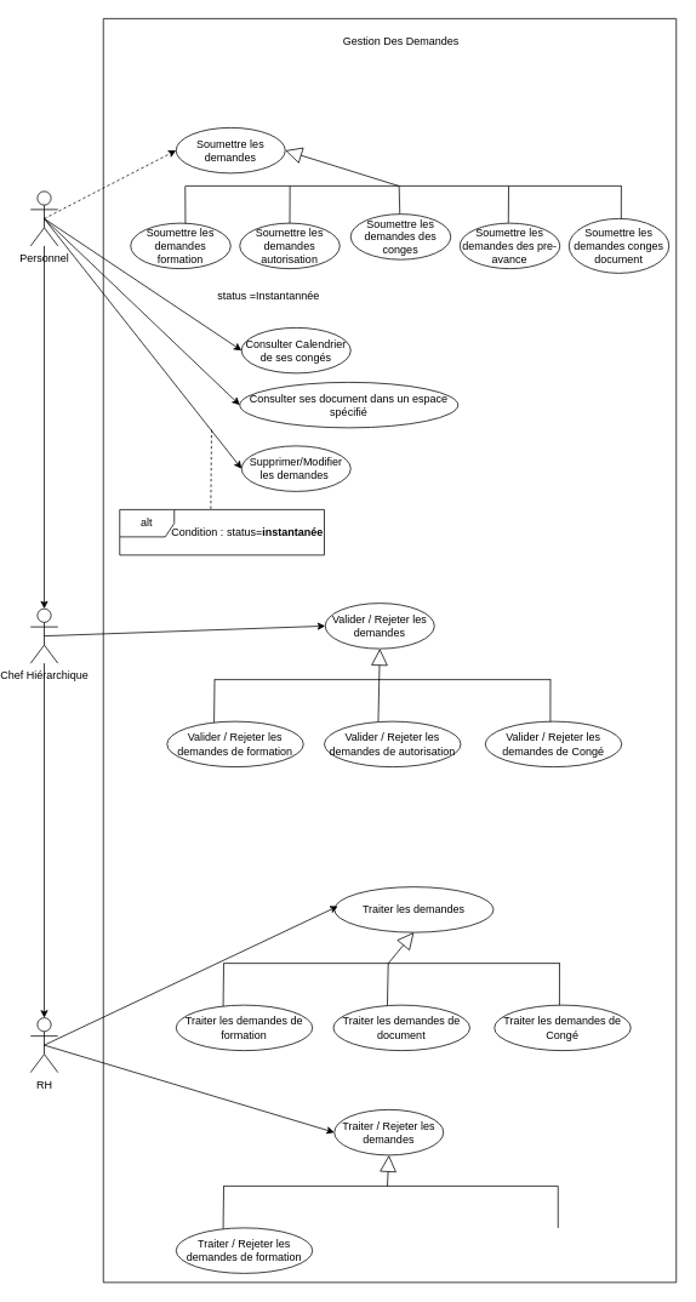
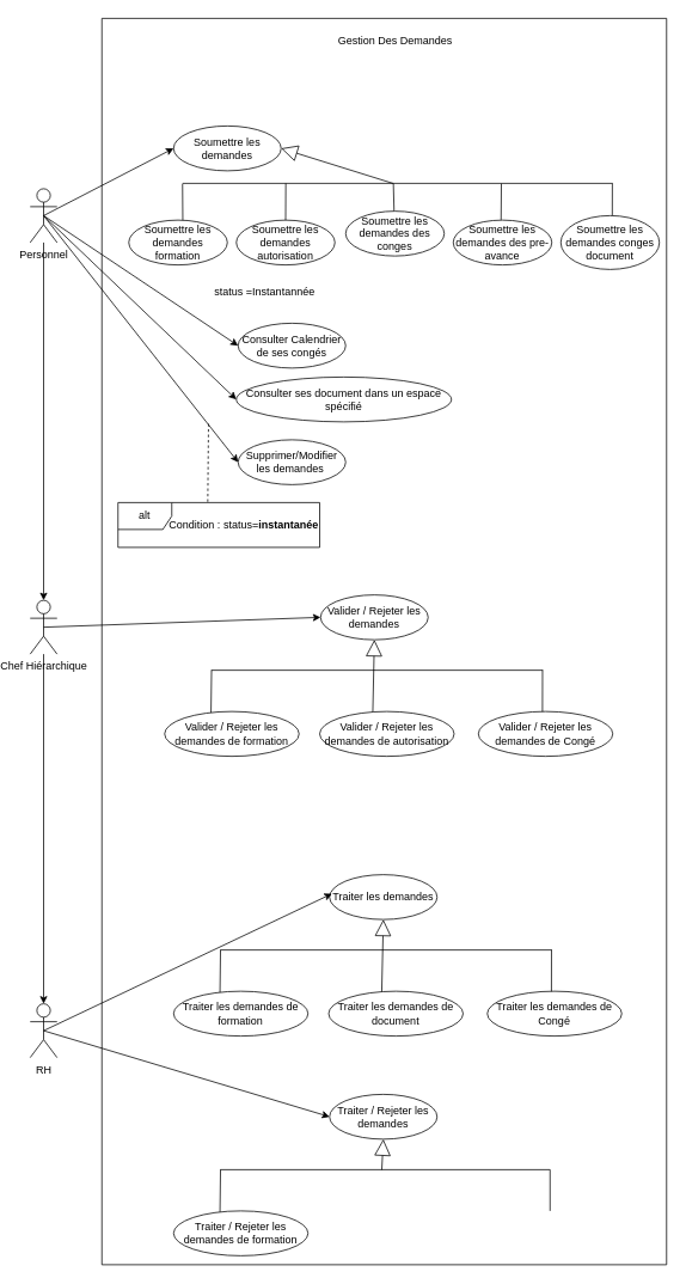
  <mxCell id="0" />
  <mxCell id="1" parent="0" />
  <mxCell id="2" value="" style="swimlane;startSize=0;" vertex="1" parent="1"><mxGeometry x="100" y="20" width="630" height="1390" as="geometry" /></mxCell>
  <mxCell id="3" value="Gestion Des Demandes" style="text;html=1;align=center;verticalAlign=middle;resizable=0;points=[];autosize=1;strokeColor=none;fillColor=none;" vertex="1" parent="2"><mxGeometry x="252" y="10" width="150" height="30" as="geometry" /></mxCell>
  <mxCell id="4" value="Soumettre les demandes des conges" style="ellipse;whiteSpace=wrap;html=1;strokeWidth=1;fontSize=12;" vertex="1" parent="2"><mxGeometry x="272" y="215" width="110" height="50" as="geometry" /></mxCell>
  <mxCell id="5" value="Soumettre les demandes autorisation" style="ellipse;whiteSpace=wrap;html=1;strokeWidth=1;fontSize=12;" vertex="1" parent="2"><mxGeometry x="150" y="225" width="110" height="50" as="geometry" /></mxCell>
  <mxCell id="6" value="Soumettre les demandes formation" style="ellipse;whiteSpace=wrap;html=1;strokeWidth=1;fontSize=12;" vertex="1" parent="2"><mxGeometry x="30" y="225" width="110" height="50" as="geometry" /></mxCell>
  <mxCell id="7" value="Soumettre les demandes des pre-avance" style="ellipse;whiteSpace=wrap;html=1;strokeWidth=1;fontSize=12;" vertex="1" parent="2"><mxGeometry x="392" y="225" width="110" height="50" as="geometry" /></mxCell>
  <mxCell id="8" value="Soumettre les demandes conges document" style="ellipse;whiteSpace=wrap;html=1;strokeWidth=1;fontSize=12;" vertex="1" parent="2"><mxGeometry x="512" y="220" width="110" height="60" as="geometry" /></mxCell>
  <mxCell id="9" value="Soumettre les demandes" style="ellipse;whiteSpace=wrap;html=1;" vertex="1" parent="2"><mxGeometry x="80" y="120" width="120" height="50" as="geometry" /></mxCell>
  <mxCell id="10" value="" style="endArrow=block;endSize=16;endFill=0;html=1;rounded=0;exitX=0.49;exitY=0.52;exitDx=0;exitDy=0;exitPerimeter=0;entryX=1;entryY=0.5;entryDx=0;entryDy=0;strokeWidth=1;fontSize=12;" edge="1" parent="2" source="11" target="9"><mxGeometry x="0.087" y="10" width="160" relative="1" as="geometry"><mxPoint x="334" y="300" as="sourcePoint" /><mxPoint x="191" y="160" as="targetPoint" /><mxPoint as="offset" /></mxGeometry></mxCell>
  <mxCell id="11" value="" style="line;strokeWidth=1;fillColor=none;align=left;verticalAlign=middle;spacingTop=-1;spacingLeft=3;spacingRight=3;rotatable=0;labelPosition=right;points=[];portConstraint=eastwest;strokeColor=inherit;fontSize=12;" vertex="1" parent="2"><mxGeometry x="90" y="180" width="480" height="8" as="geometry" /></mxCell>
  <mxCell id="12" value="" style="endArrow=none;html=1;rounded=0;entryX=0.49;entryY=0.52;entryDx=0;entryDy=0;entryPerimeter=0;exitX=0.491;exitY=-0.005;exitDx=0;exitDy=0;exitPerimeter=0;" edge="1" parent="2" source="4" target="11"><mxGeometry width="50" height="50" relative="1" as="geometry"><mxPoint x="270" y="260" as="sourcePoint" /><mxPoint x="320" y="210" as="targetPoint" /></mxGeometry></mxCell>
  <mxCell id="13" value="" style="endArrow=none;html=1;rounded=0;entryX=0;entryY=0.56;entryDx=0;entryDy=0;entryPerimeter=0;exitX=0.548;exitY=0.003;exitDx=0;exitDy=0;exitPerimeter=0;" edge="1" parent="2" source="6" target="11"><mxGeometry width="50" height="50" relative="1" as="geometry"><mxPoint x="110" y="270" as="sourcePoint" /><mxPoint x="160" y="220" as="targetPoint" /></mxGeometry></mxCell>
  <mxCell id="14" value="" style="endArrow=none;html=1;rounded=0;entryX=0.24;entryY=0.5;entryDx=0;entryDy=0;entryPerimeter=0;exitX=0.5;exitY=0;exitDx=0;exitDy=0;" edge="1" parent="2" source="5" target="11"><mxGeometry width="50" height="50" relative="1" as="geometry"><mxPoint x="290" y="270" as="sourcePoint" /><mxPoint x="340" y="220" as="targetPoint" /></mxGeometry></mxCell>
  <mxCell id="15" value="" style="endArrow=none;html=1;rounded=0;entryX=0.999;entryY=0.522;entryDx=0;entryDy=0;entryPerimeter=0;exitX=0.522;exitY=-0.009;exitDx=0;exitDy=0;exitPerimeter=0;" edge="1" parent="2" source="8" target="11"><mxGeometry width="50" height="50" relative="1" as="geometry"><mxPoint x="490" y="250" as="sourcePoint" /><mxPoint x="540" y="200" as="targetPoint" /></mxGeometry></mxCell>
  <mxCell id="16" value="" style="endArrow=none;html=1;rounded=0;entryX=0.741;entryY=0.546;entryDx=0;entryDy=0;entryPerimeter=0;exitX=0.485;exitY=-0.006;exitDx=0;exitDy=0;exitPerimeter=0;" edge="1" parent="2" source="7" target="11"><mxGeometry width="50" height="50" relative="1" as="geometry"><mxPoint x="400" y="250" as="sourcePoint" /><mxPoint x="450" y="200" as="targetPoint" /></mxGeometry></mxCell>
  <mxCell id="17" value="Supprimer/Modifier les demandes&amp;nbsp;" style="ellipse;whiteSpace=wrap;html=1;" vertex="1" parent="2"><mxGeometry x="152" y="470" width="120" height="50" as="geometry" /></mxCell>
  <mxCell id="18" value="alt" style="shape=umlFrame;whiteSpace=wrap;html=1;pointerEvents=0;" vertex="1" parent="2"><mxGeometry x="18" y="540" width="225" height="50" as="geometry" /></mxCell>
  <mxCell id="19" value="status =Instantannée&amp;nbsp;" style="text;html=1;align=center;verticalAlign=middle;resizable=0;points=[];autosize=1;strokeColor=none;fillColor=none;" vertex="1" parent="2"><mxGeometry x="112.5" y="290" width="140" height="30" as="geometry" /></mxCell>
  <mxCell id="20" value="Condition : status=&lt;strong data-end=&quot;48&quot; data-start=&quot;25&quot;&gt;instantanée&lt;/strong&gt;" style="text;html=1;align=center;verticalAlign=middle;resizable=0;points=[];autosize=1;strokeColor=none;fillColor=none;" vertex="1" parent="2"><mxGeometry x="62.5" y="550" width="190" height="30" as="geometry" /></mxCell>
  <mxCell id="21" value="" style="endArrow=none;dashed=1;html=1;rounded=0;exitX=0.445;exitY=-0.017;exitDx=0;exitDy=0;exitPerimeter=0;" edge="1" parent="2" source="18"><mxGeometry width="50" height="50" relative="1" as="geometry"><mxPoint x="118.575" y="543.55" as="sourcePoint" /><mxPoint x="119" y="450" as="targetPoint" /></mxGeometry></mxCell>
  <mxCell id="22" value="Valider / Rejeter les demandes" style="ellipse;whiteSpace=wrap;html=1;" vertex="1" parent="2"><mxGeometry x="244" y="643" width="120" height="50" as="geometry" /></mxCell>
  <mxCell id="23" value="Valider / Rejeter les demandes de formation" style="ellipse;whiteSpace=wrap;html=1;strokeWidth=1;fontSize=12;" vertex="1" parent="2"><mxGeometry x="70" y="773" width="150" height="50" as="geometry" /></mxCell>
  <mxCell id="24" value="Valider / Rejeter les demandes de autorisation" style="ellipse;whiteSpace=wrap;html=1;strokeWidth=1;fontSize=12;" vertex="1" parent="2"><mxGeometry x="243" y="773" width="150" height="50" as="geometry" /></mxCell>
  <mxCell id="25" value="Valider / Rejeter les demandes de Congé" style="ellipse;whiteSpace=wrap;html=1;strokeWidth=1;fontSize=12;" vertex="1" parent="2"><mxGeometry x="420" y="773" width="150" height="50" as="geometry" /></mxCell>
  <mxCell id="26" value="" style="endArrow=block;endSize=16;endFill=0;html=1;rounded=0;exitX=0.49;exitY=0.52;exitDx=0;exitDy=0;exitPerimeter=0;entryX=0.5;entryY=1;entryDx=0;entryDy=0;strokeWidth=1;fontSize=12;" edge="1" parent="2" source="27" target="22"><mxGeometry x="0.087" y="10" width="160" relative="1" as="geometry"><mxPoint x="374" y="858" as="sourcePoint" /><mxPoint x="240" y="703" as="targetPoint" /><mxPoint as="offset" /></mxGeometry></mxCell>
  <mxCell id="27" value="" style="line;strokeWidth=1;fillColor=none;align=left;verticalAlign=middle;spacingTop=-1;spacingLeft=3;spacingRight=3;rotatable=0;labelPosition=right;points=[];portConstraint=eastwest;strokeColor=inherit;fontSize=12;" vertex="1" parent="2"><mxGeometry x="122" y="723" width="370" height="8" as="geometry" /></mxCell>
  <mxCell id="28" value="" style="endArrow=none;html=1;rounded=0;entryX=0.001;entryY=0.496;entryDx=0;entryDy=0;entryPerimeter=0;exitX=0.345;exitY=0.024;exitDx=0;exitDy=0;exitPerimeter=0;" edge="1" parent="2" source="23"><mxGeometry width="50" height="50" relative="1" as="geometry"><mxPoint x="121.9" y="773.35" as="sourcePoint" /><mxPoint x="122.37" y="726.968" as="targetPoint" /></mxGeometry></mxCell>
  <mxCell id="29" value="" style="endArrow=none;html=1;rounded=0;entryX=0.49;entryY=0.453;entryDx=0;entryDy=0;entryPerimeter=0;exitX=0.395;exitY=0.008;exitDx=0;exitDy=0;exitPerimeter=0;" edge="1" parent="2" source="24" target="27"><mxGeometry width="50" height="50" relative="1" as="geometry"><mxPoint x="290" y="783" as="sourcePoint" /><mxPoint x="340" y="733" as="targetPoint" /></mxGeometry></mxCell>
  <mxCell id="30" value="" style="endArrow=none;html=1;rounded=0;entryX=0.999;entryY=0.468;entryDx=0;entryDy=0;entryPerimeter=0;exitX=0.477;exitY=0.004;exitDx=0;exitDy=0;exitPerimeter=0;" edge="1" parent="2" source="25" target="27"><mxGeometry width="50" height="50" relative="1" as="geometry"><mxPoint x="400" y="803" as="sourcePoint" /><mxPoint x="450" y="753" as="targetPoint" /></mxGeometry></mxCell>
- <mxCell id="31" value="Traiter les demandes" style="ellipse;whiteSpace=wrap;html=1;" vertex="1" parent="2"><mxGeometry x="254" y="955" width="175" height="50" as="geometry" /></mxCell>
+ <mxCell id="31" value="Traiter les demandes" style="ellipse;whiteSpace=wrap;html=1;" vertex="1" parent="2"><mxGeometry x="254" y="955" width="120" height="50" as="geometry" /></mxCell>
  <mxCell id="32" value="Traiter&amp;nbsp;les demandes de formation" style="ellipse;whiteSpace=wrap;html=1;strokeWidth=1;fontSize=12;" vertex="1" parent="2"><mxGeometry x="80" y="1085" width="150" height="50" as="geometry" /></mxCell>
  <mxCell id="33" value="Traiter&amp;nbsp;les demandes de document" style="ellipse;whiteSpace=wrap;html=1;strokeWidth=1;fontSize=12;" vertex="1" parent="2"><mxGeometry x="253" y="1085" width="150" height="50" as="geometry" /></mxCell>
  <mxCell id="34" value="Traiter&amp;nbsp;les demandes de Congé" style="ellipse;whiteSpace=wrap;html=1;strokeWidth=1;fontSize=12;" vertex="1" parent="2"><mxGeometry x="430" y="1085" width="150" height="50" as="geometry" /></mxCell>
  <mxCell id="35" value="" style="endArrow=block;endSize=16;endFill=0;html=1;rounded=0;exitX=0.49;exitY=0.52;exitDx=0;exitDy=0;exitPerimeter=0;entryX=0.5;entryY=1;entryDx=0;entryDy=0;strokeWidth=1;fontSize=12;" edge="1" parent="2" source="36" target="31"><mxGeometry x="0.087" y="10" width="160" relative="1" as="geometry"><mxPoint x="384" y="1170" as="sourcePoint" /><mxPoint x="250" y="1015" as="targetPoint" /><mxPoint as="offset" /></mxGeometry></mxCell>
  <mxCell id="36" value="" style="line;strokeWidth=1;fillColor=none;align=left;verticalAlign=middle;spacingTop=-1;spacingLeft=3;spacingRight=3;rotatable=0;labelPosition=right;points=[];portConstraint=eastwest;strokeColor=inherit;fontSize=12;" vertex="1" parent="2"><mxGeometry x="132" y="1035" width="370" height="8" as="geometry" /></mxCell>
  <mxCell id="37" value="" style="endArrow=none;html=1;rounded=0;entryX=0.001;entryY=0.496;entryDx=0;entryDy=0;entryPerimeter=0;exitX=0.345;exitY=0.024;exitDx=0;exitDy=0;exitPerimeter=0;" edge="1" parent="2" source="32"><mxGeometry width="50" height="50" relative="1" as="geometry"><mxPoint x="131.9" y="1085.35" as="sourcePoint" /><mxPoint x="132.37" y="1038.968" as="targetPoint" /></mxGeometry></mxCell>
  <mxCell id="38" value="" style="endArrow=none;html=1;rounded=0;entryX=0.49;entryY=0.453;entryDx=0;entryDy=0;entryPerimeter=0;exitX=0.395;exitY=0.008;exitDx=0;exitDy=0;exitPerimeter=0;" edge="1" parent="2" source="33" target="36"><mxGeometry width="50" height="50" relative="1" as="geometry"><mxPoint x="300" y="1095" as="sourcePoint" /><mxPoint x="350" y="1045" as="targetPoint" /></mxGeometry></mxCell>
  <mxCell id="39" value="" style="endArrow=none;html=1;rounded=0;entryX=0.999;entryY=0.468;entryDx=0;entryDy=0;entryPerimeter=0;exitX=0.477;exitY=0.004;exitDx=0;exitDy=0;exitPerimeter=0;" edge="1" parent="2" source="34" target="36"><mxGeometry width="50" height="50" relative="1" as="geometry"><mxPoint x="410" y="1115" as="sourcePoint" /><mxPoint x="460" y="1065" as="targetPoint" /></mxGeometry></mxCell>
  <mxCell id="40" value="Traiter / Rejeter les demandes" style="ellipse;whiteSpace=wrap;html=1;" vertex="1" parent="2"><mxGeometry x="254" y="1200" width="120" height="50" as="geometry" /></mxCell>
  <mxCell id="41" value="Traiter&amp;nbsp;/ Rejeter les demandes de formation" style="ellipse;whiteSpace=wrap;html=1;strokeWidth=1;fontSize=12;" vertex="1" parent="2"><mxGeometry x="80" y="1330" width="150" height="50" as="geometry" /></mxCell>
  <mxCell id="42" value="" style="endArrow=block;endSize=16;endFill=0;html=1;rounded=0;exitX=0.49;exitY=0.52;exitDx=0;exitDy=0;exitPerimeter=0;strokeWidth=1;fontSize=12;entryX=0.5;entryY=1;entryDx=0;entryDy=0;" edge="1" parent="2" source="43" target="40"><mxGeometry x="0.087" y="10" width="160" relative="1" as="geometry"><mxPoint x="384" y="1415" as="sourcePoint" /><mxPoint x="321.973" y="1320" as="targetPoint" /><mxPoint as="offset" /></mxGeometry></mxCell>
  <mxCell id="43" value="" style="line;strokeWidth=1;fillColor=none;align=left;verticalAlign=middle;spacingTop=-1;spacingLeft=3;spacingRight=3;rotatable=0;labelPosition=right;points=[];portConstraint=eastwest;strokeColor=inherit;fontSize=12;" vertex="1" parent="2"><mxGeometry x="132" y="1280" width="368" height="8" as="geometry" /></mxCell>
  <mxCell id="44" value="" style="endArrow=none;html=1;rounded=0;entryX=0.001;entryY=0.496;entryDx=0;entryDy=0;entryPerimeter=0;exitX=0.345;exitY=0.024;exitDx=0;exitDy=0;exitPerimeter=0;" edge="1" parent="2" source="41"><mxGeometry width="50" height="50" relative="1" as="geometry"><mxPoint x="131.9" y="1330.35" as="sourcePoint" /><mxPoint x="132.37" y="1283.968" as="targetPoint" /></mxGeometry></mxCell>
  <mxCell id="45" value="" style="endArrow=none;html=1;rounded=0;" edge="1" parent="2"><mxGeometry width="50" height="50" relative="1" as="geometry"><mxPoint x="500" y="1330" as="sourcePoint" /><mxPoint x="500" y="1284" as="targetPoint" /></mxGeometry></mxCell>
  <mxCell id="46" value="Consulter ses document dans un espace spécifié" style="ellipse;whiteSpace=wrap;html=1;" vertex="1" parent="2"><mxGeometry x="150" y="400" width="240" height="50" as="geometry" /></mxCell>
  <mxCell id="47" value="Consulter Calendrier de ses congés" style="ellipse;whiteSpace=wrap;html=1;" vertex="1" parent="2"><mxGeometry x="152" y="340" width="120" height="50" as="geometry" /></mxCell>
  <mxCell id="48" value="Personnel" style="shape=umlActor;verticalLabelPosition=bottom;verticalAlign=top;html=1;outlineConnect=0;" vertex="1" parent="1"><mxGeometry x="20" y="210" width="30" height="60" as="geometry" /></mxCell>
  <mxCell id="49" value="Chef Hiérarchique" style="shape=umlActor;verticalLabelPosition=bottom;verticalAlign=top;html=1;outlineConnect=0;" vertex="1" parent="1"><mxGeometry x="20" y="669" width="30" height="60" as="geometry" /></mxCell>
  <mxCell id="50" value="RH" style="shape=umlActor;verticalLabelPosition=bottom;verticalAlign=top;html=1;outlineConnect=0;" vertex="1" parent="1"><mxGeometry x="20" y="1119" width="30" height="60" as="geometry" /></mxCell>
- <mxCell id="51" value="" style="endArrow=classic;html=1;rounded=0;exitX=0.5;exitY=0.5;exitDx=0;exitDy=0;exitPerimeter=0;entryX=0;entryY=0.5;entryDx=0;entryDy=0;dashed=1;" edge="1" parent="1" source="48" target="9"><mxGeometry width="50" height="50" relative="1" as="geometry"><mxPoint x="370" y="300" as="sourcePoint" /><mxPoint x="420" y="250" as="targetPoint" /></mxGeometry></mxCell>
+ <mxCell id="51" value="" style="endArrow=classic;html=1;rounded=0;exitX=0.5;exitY=0.5;exitDx=0;exitDy=0;exitPerimeter=0;entryX=0;entryY=0.5;entryDx=0;entryDy=0;" edge="1" parent="1" source="48" target="9"><mxGeometry width="50" height="50" relative="1" as="geometry"><mxPoint x="370" y="300" as="sourcePoint" /><mxPoint x="420" y="250" as="targetPoint" /></mxGeometry></mxCell>
  <mxCell id="52" value="" style="endArrow=classic;html=1;rounded=0;exitX=0.5;exitY=0.5;exitDx=0;exitDy=0;exitPerimeter=0;entryX=0;entryY=0.5;entryDx=0;entryDy=0;" edge="1" parent="1" source="48" target="17"><mxGeometry width="50" height="50" relative="1" as="geometry"><mxPoint x="35" y="360" as="sourcePoint" /><mxPoint x="330" y="460" as="targetPoint" /></mxGeometry></mxCell>
  <mxCell id="53" value="" style="endArrow=classic;html=1;rounded=0;entryX=0.5;entryY=0;entryDx=0;entryDy=0;entryPerimeter=0;" edge="1" parent="1" source="48" target="49"><mxGeometry width="50" height="50" relative="1" as="geometry"><mxPoint x="0" y="450" as="sourcePoint" /><mxPoint x="50" y="400" as="targetPoint" /></mxGeometry></mxCell>
  <mxCell id="54" value="" style="endArrow=classic;html=1;rounded=0;entryX=0.5;entryY=0;entryDx=0;entryDy=0;entryPerimeter=0;" edge="1" parent="1" source="49" target="50"><mxGeometry width="50" height="50" relative="1" as="geometry"><mxPoint x="0" y="829" as="sourcePoint" /><mxPoint x="50" y="779" as="targetPoint" /></mxGeometry></mxCell>
  <mxCell id="55" value="" style="endArrow=classic;html=1;rounded=0;exitX=0.5;exitY=0.5;exitDx=0;exitDy=0;exitPerimeter=0;entryX=0;entryY=0.5;entryDx=0;entryDy=0;" edge="1" parent="1" source="49" target="22"><mxGeometry width="50" height="50" relative="1" as="geometry"><mxPoint x="40" y="545" as="sourcePoint" /><mxPoint x="320" y="730" as="targetPoint" /></mxGeometry></mxCell>
  <mxCell id="56" value="" style="endArrow=classic;html=1;rounded=0;exitX=0.5;exitY=0.5;exitDx=0;exitDy=0;exitPerimeter=0;entryX=0.022;entryY=0.425;entryDx=0;entryDy=0;entryPerimeter=0;" edge="1" parent="1" source="50" target="31"><mxGeometry width="50" height="50" relative="1" as="geometry"><mxPoint x="34" y="1008" as="sourcePoint" /><mxPoint x="343" y="1007" as="targetPoint" /></mxGeometry></mxCell>
  <mxCell id="57" value="" style="endArrow=classic;html=1;rounded=0;entryX=0;entryY=0.5;entryDx=0;entryDy=0;exitX=0.5;exitY=0.5;exitDx=0;exitDy=0;exitPerimeter=0;" edge="1" parent="1" source="50" target="40"><mxGeometry width="50" height="50" relative="1" as="geometry"><mxPoint x="40" y="1150" as="sourcePoint" /><mxPoint x="367" y="1016" as="targetPoint" /></mxGeometry></mxCell>
  <mxCell id="58" value="" style="endArrow=classic;html=1;rounded=0;exitX=0.5;exitY=0.5;exitDx=0;exitDy=0;exitPerimeter=0;entryX=0;entryY=0.5;entryDx=0;entryDy=0;" edge="1" parent="1" target="46" source="48"><mxGeometry width="50" height="50" relative="1" as="geometry"><mxPoint x="185" y="520" as="sourcePoint" /><mxPoint x="570" y="530" as="targetPoint" /></mxGeometry></mxCell>
  <mxCell id="59" value="" style="endArrow=classic;html=1;rounded=0;entryX=0;entryY=0.5;entryDx=0;entryDy=0;" edge="1" parent="1" target="47"><mxGeometry width="50" height="50" relative="1" as="geometry"><mxPoint x="35" y="240" as="sourcePoint" /><mxPoint x="570" y="480" as="targetPoint" /></mxGeometry></mxCell>
